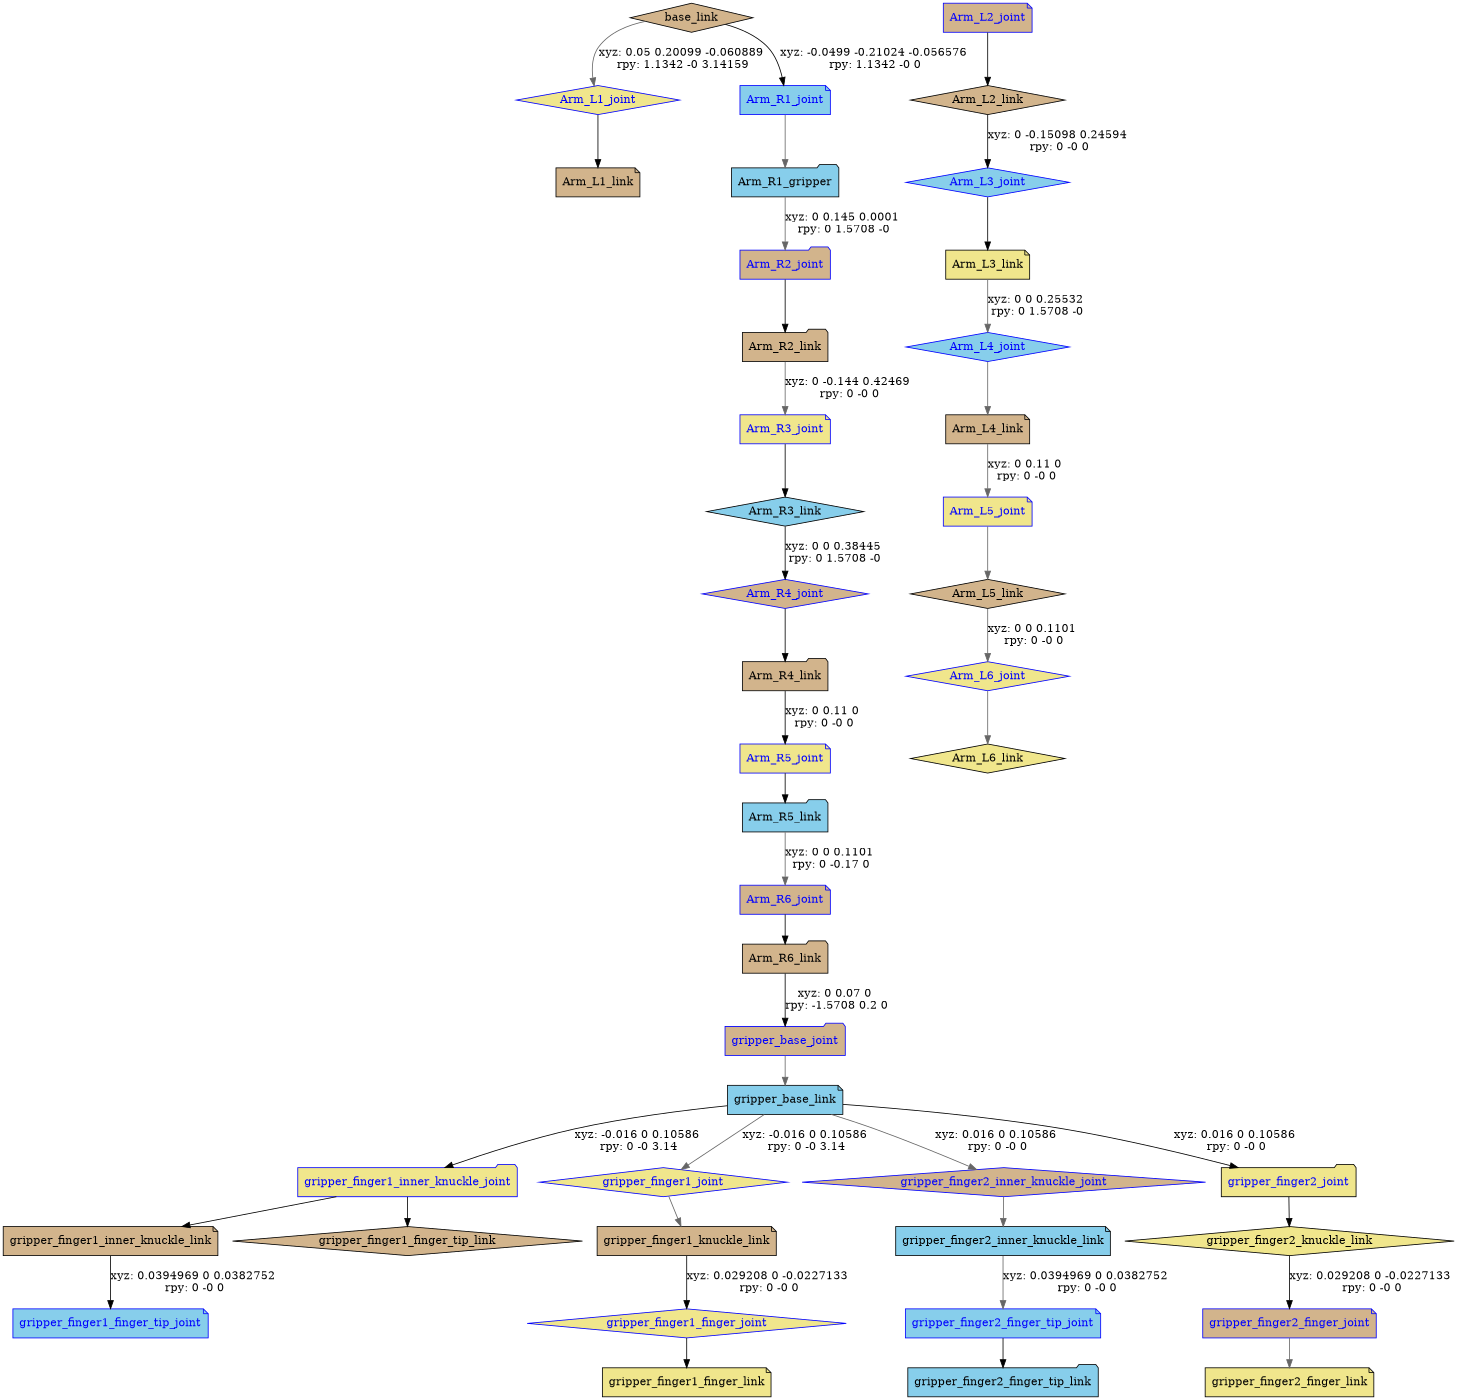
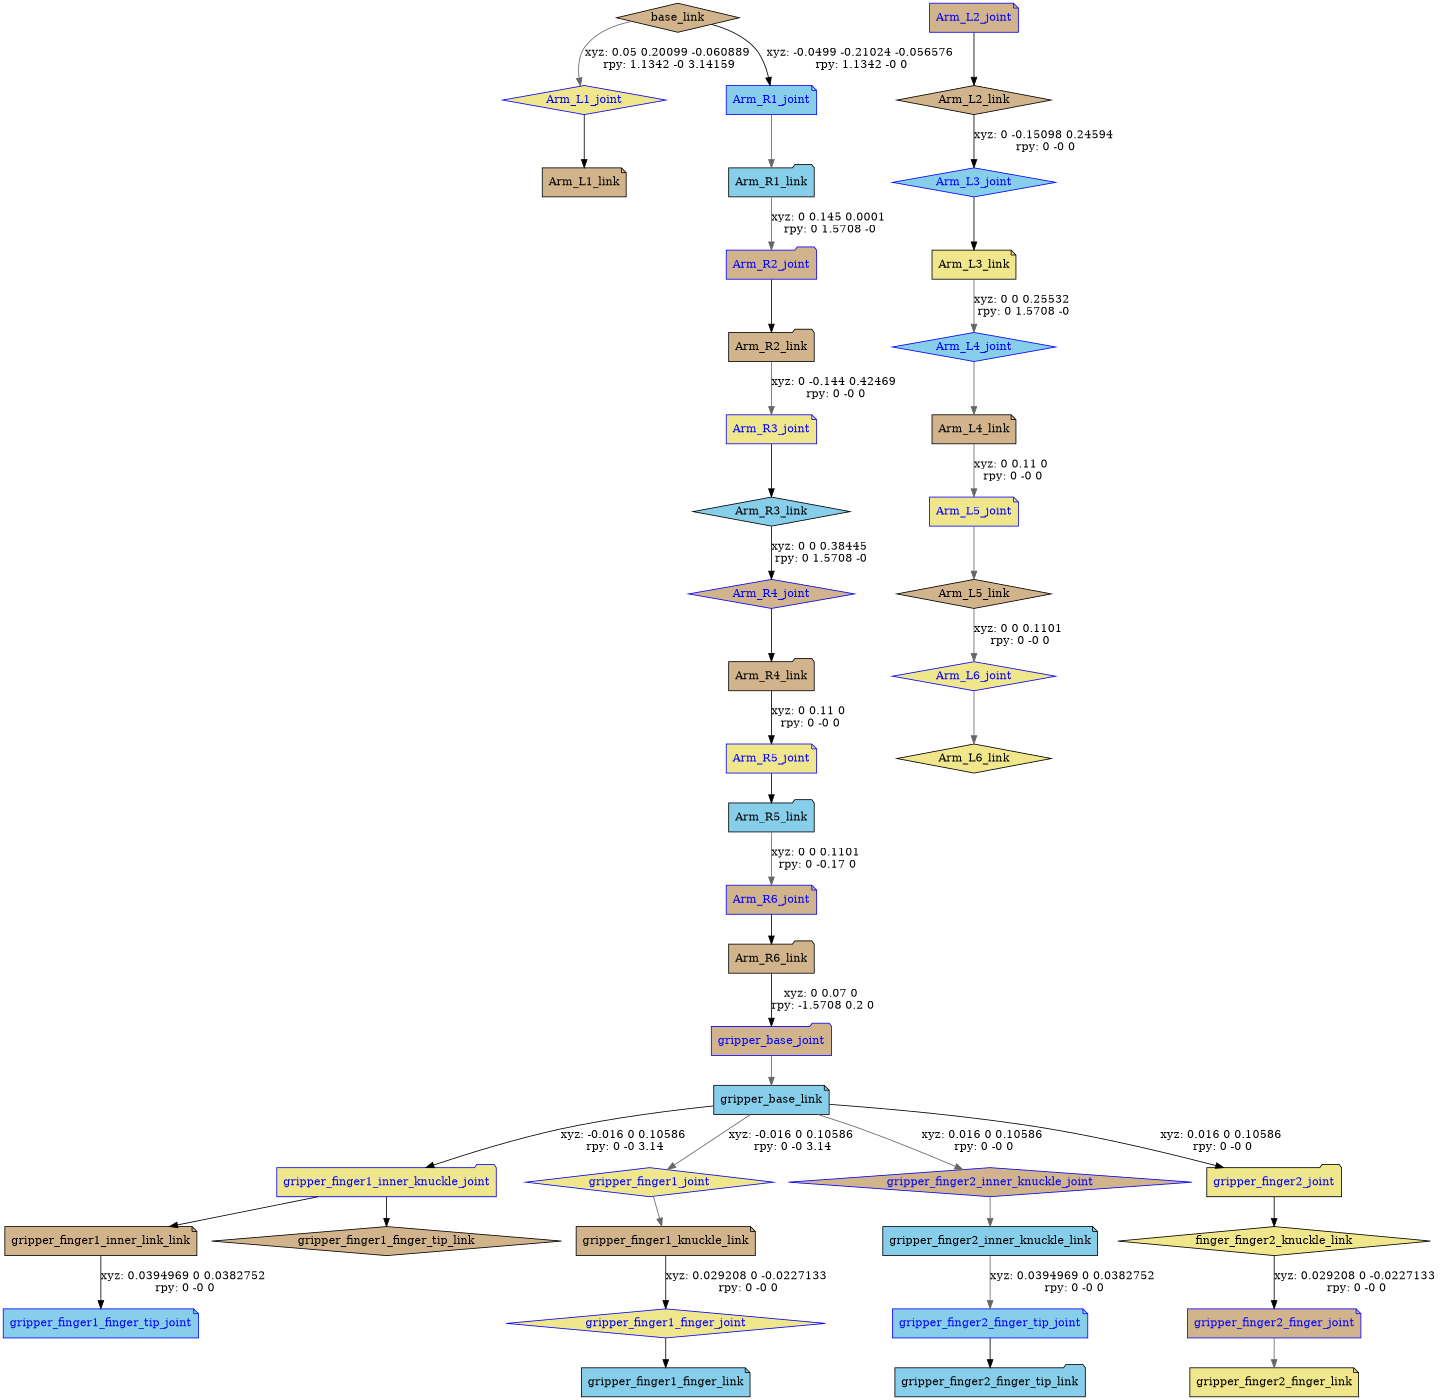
  digraph {
    node [fillcolor=tan shape=note style=filled]
    edge [color=black]
    n1 [label=base_link shape=diamond]
    Arm_L1_joint [color=blue fillcolor=khaki fontcolor=blue shape=diamond]
    Arm_R1_joint [color=blue fillcolor=skyblue fontcolor=blue]
    n4 [label=Arm_L1_link]
-   n5 [fillcolor=skyblue label=Arm_R1_gripper shape=folder]
+   n5 [fillcolor=skyblue label=Arm_R1_link shape=folder]
    Arm_L2_joint [color=blue fontcolor=blue]
    n7 [label=Arm_L2_link shape=diamond]
    Arm_L3_joint [color=blue fillcolor=skyblue fontcolor=blue shape=diamond]
    n9 [fillcolor=khaki label=Arm_L3_link]
    Arm_L4_joint [color=blue fillcolor=skyblue fontcolor=blue shape=diamond]
    n11 [label=Arm_L4_link]
    Arm_L5_joint [color=blue fillcolor=khaki fontcolor=blue]
    n13 [label=Arm_L5_link shape=diamond]
    Arm_L6_joint [color=blue fillcolor=khaki fontcolor=blue shape=diamond]
    n15 [fillcolor=khaki label=Arm_L6_link shape=diamond]
    Arm_R2_joint [color=blue fontcolor=blue shape=folder]
    n17 [label=Arm_R2_link shape=folder]
    Arm_R3_joint [color=blue fillcolor=khaki fontcolor=blue]
    n19 [fillcolor=skyblue label=Arm_R3_link shape=diamond]
    Arm_R4_joint [color=blue fontcolor=blue shape=diamond]
    n21 [label=Arm_R4_link shape=folder]
    Arm_R5_joint [color=blue fillcolor=khaki fontcolor=blue]
    n23 [fillcolor=skyblue label=Arm_R5_link shape=folder]
    Arm_R6_joint [color=blue fontcolor=blue]
    n25 [label=Arm_R6_link shape=folder]
    gripper_base_joint [color=blue fontcolor=blue shape=folder]
    n27 [fillcolor=skyblue label=gripper_base_link]
    gripper_finger1_inner_knuckle_joint [color=blue fillcolor=khaki fontcolor=blue shape=folder]
    gripper_finger1_joint [color=blue fillcolor=khaki fontcolor=blue shape=diamond]
    gripper_finger2_inner_knuckle_joint [color=blue fontcolor=blue shape=diamond]
    gripper_finger2_joint [color=black fillcolor=khaki fontcolor=blue shape=folder]
-   n32 [label=gripper_finger1_inner_knuckle_link]
+   n32 [label=gripper_finger1_inner_link_link]
    n33 [label=gripper_finger1_finger_tip_link shape=diamond]
    n34 [label=gripper_finger1_knuckle_link]
    n35 [fillcolor=skyblue label=gripper_finger2_inner_knuckle_link]
-   n36 [fillcolor=khaki label=gripper_finger2_knuckle_link shape=diamond]
+   n36 [fillcolor=khaki label=finger_finger2_knuckle_link shape=diamond]
    gripper_finger1_finger_tip_joint [color=blue fillcolor=skyblue fontcolor=blue]
    gripper_finger1_finger_joint [color=blue fillcolor=khaki fontcolor=blue shape=diamond]
-   n39 [fillcolor=khaki label=gripper_finger1_finger_link]
+   n39 [fillcolor=skyblue label=gripper_finger1_finger_link]
    gripper_finger2_finger_tip_joint [color=blue fillcolor=skyblue fontcolor=blue]
    n41 [fillcolor=skyblue label=gripper_finger2_finger_tip_link shape=folder]
    gripper_finger2_finger_joint [color=blue fontcolor=blue]
    n43 [fillcolor=khaki label=gripper_finger2_finger_link]
    n1 -> Arm_L1_joint [color=gray40 label="xyz: 0.05 0.20099 -0.060889 \nrpy: 1.1342 -0 3.14159"]
    n1 -> Arm_R1_joint [label="xyz: -0.0499 -0.21024 -0.056576 \nrpy: 1.1342 -0 0"]
    Arm_L1_joint -> n4
    Arm_R1_joint -> n5 [color=gray40]
    n5 -> Arm_R2_joint [color=gray40 label="xyz: 0 0.145 0.0001 \nrpy: 0 1.5708 -0"]
    Arm_L2_joint -> n7
    n7 -> Arm_L3_joint [label="xyz: 0 -0.15098 0.24594 \nrpy: 0 -0 0"]
    Arm_L3_joint -> n9
    n9 -> Arm_L4_joint [color=gray40 label="xyz: 0 0 0.25532 \nrpy: 0 1.5708 -0"]
    Arm_L4_joint -> n11 [color=gray40]
    n11 -> Arm_L5_joint [color=gray40 label="xyz: 0 0.11 0 \nrpy: 0 -0 0"]
    Arm_L5_joint -> n13 [color=gray40]
    n13 -> Arm_L6_joint [color=gray40 label="xyz: 0 0 0.1101 \nrpy: 0 -0 0"]
    Arm_L6_joint -> n15 [color=gray40]
    Arm_R2_joint -> n17
    n17 -> Arm_R3_joint [color=gray40 label="xyz: 0 -0.144 0.42469 \nrpy: 0 -0 0"]
    Arm_R3_joint -> n19
    n19 -> Arm_R4_joint [label="xyz: 0 0 0.38445 \nrpy: 0 1.5708 -0"]
    Arm_R4_joint -> n21
    n21 -> Arm_R5_joint [label="xyz: 0 0.11 0 \nrpy: 0 -0 0"]
    Arm_R5_joint -> n23
    n23 -> Arm_R6_joint [color=gray40 label="xyz: 0 0 0.1101 \nrpy: 0 -0.17 0"]
    Arm_R6_joint -> n25
    n25 -> gripper_base_joint [label="xyz: 0 0.07 0 \nrpy: -1.5708 0.2 0"]
    gripper_base_joint -> n27 [color=gray40]
    n27 -> gripper_finger1_inner_knuckle_joint [label="xyz: -0.016 0 0.10586 \nrpy: 0 -0 3.14"]
    n27 -> gripper_finger1_joint [color=gray40 label="xyz: -0.016 0 0.10586 \nrpy: 0 -0 3.14"]
    n27 -> gripper_finger2_inner_knuckle_joint [color=gray40 label="xyz: 0.016 0 0.10586 \nrpy: 0 -0 0"]
    n27 -> gripper_finger2_joint [label="xyz: 0.016 0 0.10586 \nrpy: 0 -0 0"]
    gripper_finger1_inner_knuckle_joint -> n32
    gripper_finger1_inner_knuckle_joint -> n33
    gripper_finger1_joint -> n34 [color=gray40]
    gripper_finger2_inner_knuckle_joint -> n35 [color=gray40]
    gripper_finger2_joint -> n36
    n32 -> gripper_finger1_finger_tip_joint [label="xyz: 0.0394969 0 0.0382752 \nrpy: 0 -0 0"]
    n34 -> gripper_finger1_finger_joint [label="xyz: 0.029208 0 -0.0227133 \nrpy: 0 -0 0"]
    n35 -> gripper_finger2_finger_tip_joint [color=gray40 label="xyz: 0.0394969 0 0.0382752 \nrpy: 0 -0 0"]
    n36 -> gripper_finger2_finger_joint [label="xyz: 0.029208 0 -0.0227133 \nrpy: 0 -0 0"]
    gripper_finger1_finger_joint -> n39
    gripper_finger2_finger_tip_joint -> n41
    gripper_finger2_finger_joint -> n43 [color=gray40]
  }
